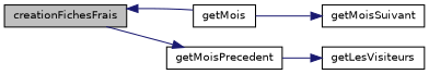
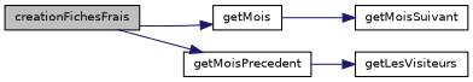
  digraph {
    rankdir=LR
    node [color=black fillcolor=white fontname=Helvetica fontsize=10 shape=record style=filled]
    edge [color=midnightblue fontname=Helvetica fontsize=10 labelfontname=Helvetica labelfontsize=10 style=solid]
    n1 [fillcolor=grey75 fontcolor=black height=0.2 label=creationFichesFrais width=0.4]
    n2 [height=0.2 label=getMois width=0.4]
    n3 [height=0.2 label=getMoisPrecedent width=0.4]
    n4 [height=0.2 label=getLesVisiteurs width=0.4]
    n5 [height=0.2 label=getMoisSuivant width=0.4]
-   n2 -> n1
+   n1 -> n2
    n1 -> n3
    n2 -> n5
    n3 -> n4
  }
